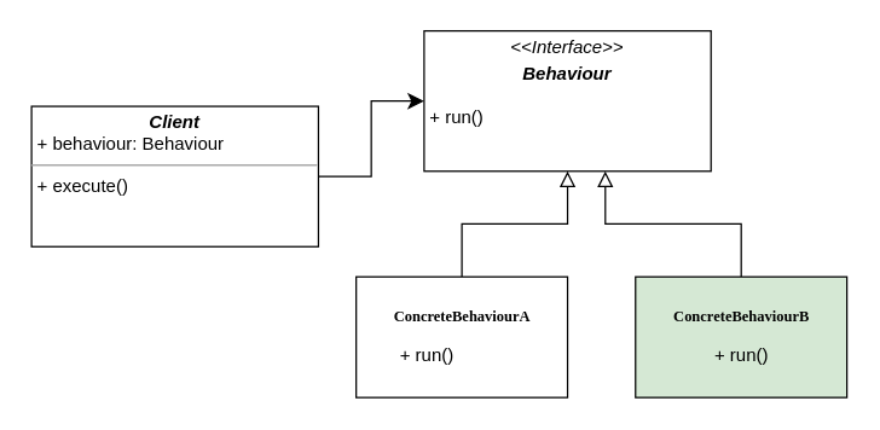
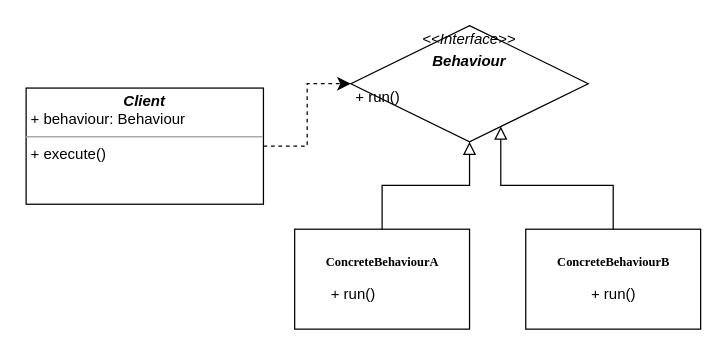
  <mxCell id="0" />
  <mxCell id="1" parent="0" />
- <mxCell id="2" value="&lt;p style=&quot;margin: 0px ; margin-top: 4px ; text-align: center&quot;&gt;&lt;i&gt;&amp;lt;&amp;lt;Interface&amp;gt;&amp;gt;&lt;/i&gt;&lt;/p&gt;&lt;p style=&quot;margin: 0px ; margin-top: 4px ; text-align: center&quot;&gt;&lt;i&gt;&lt;b&gt;Behaviour&lt;/b&gt;&lt;/i&gt;&lt;/p&gt;&lt;p style=&quot;margin: 0px 0px 0px 4px&quot;&gt;&lt;br&gt;&lt;/p&gt;&lt;p style=&quot;margin: 0px 0px 0px 4px&quot;&gt;+ run()&lt;/p&gt;" style="verticalAlign=top;align=left;overflow=fill;fontSize=12;fontFamily=Helvetica;html=1;rounded=0;shadow=0;comic=0;labelBackgroundColor=none;strokeWidth=1" parent="1" vertex="1"><mxGeometry x="280" y="20" width="190" height="93" as="geometry" /></mxCell>
+ <mxCell id="2" value="&lt;p style=&quot;margin: 0px ; margin-top: 4px ; text-align: center&quot;&gt;&lt;i&gt;&amp;lt;&amp;lt;Interface&amp;gt;&amp;gt;&lt;/i&gt;&lt;/p&gt;&lt;p style=&quot;margin: 0px ; margin-top: 4px ; text-align: center&quot;&gt;&lt;i&gt;&lt;b&gt;Behaviour&lt;/b&gt;&lt;/i&gt;&lt;/p&gt;&lt;p style=&quot;margin: 0px 0px 0px 4px&quot;&gt;&lt;br&gt;&lt;/p&gt;&lt;p style=&quot;margin: 0px 0px 0px 4px&quot;&gt;+ run()&lt;/p&gt;" style="rhombus;verticalAlign=top;align=left;overflow=fill;fontSize=12;fontFamily=Helvetica;html=1;shadow=0;comic=0;labelBackgroundColor=none;strokeWidth=1;" parent="1" vertex="1"><mxGeometry x="280" y="20" width="190" height="93" as="geometry" /></mxCell>
  <mxCell id="3" value="" style="edgeStyle=orthogonalEdgeStyle;rounded=0;orthogonalLoop=1;jettySize=auto;html=1;endArrow=block;endFill=0;endSize=8;" edge="1" parent="1" source="4" target="2"><mxGeometry relative="1" as="geometry" /></mxCell>
  <mxCell id="4" value="&lt;b&gt;ConcreteBehaviourA&lt;br&gt;&lt;br&gt;&lt;/b&gt;&lt;p style=&quot;font-family: &amp;#34;helvetica&amp;#34; ; font-size: 12px ; text-align: left ; margin: 0px 0px 0px 4px&quot;&gt;+ run()&lt;/p&gt;" style="html=1;rounded=0;shadow=0;comic=0;labelBackgroundColor=none;strokeWidth=1;fontFamily=Verdana;fontSize=10;align=center;" parent="1" vertex="1"><mxGeometry x="235" y="183" width="140" height="80" as="geometry" /></mxCell>
- <mxCell id="5" value="" style="edgeStyle=orthogonalEdgeStyle;rounded=0;orthogonalLoop=1;jettySize=auto;html=1;endSize=8;" edge="1" parent="1" source="6" target="2"><mxGeometry relative="1" as="geometry" /></mxCell>
+ <mxCell id="5" value="" style="edgeStyle=orthogonalEdgeStyle;rounded=0;orthogonalLoop=1;jettySize=auto;html=1;endSize=8;dashed=1;" edge="1" parent="1" source="6" target="2"><mxGeometry relative="1" as="geometry" /></mxCell>
  <mxCell id="6" value="&lt;p style=&quot;margin: 0px ; margin-top: 4px ; text-align: center&quot;&gt;&lt;i&gt;&lt;b&gt;Client&lt;/b&gt;&lt;/i&gt;&lt;br&gt;&lt;/p&gt;&lt;p style=&quot;margin: 0px ; margin-left: 4px&quot;&gt;+ behaviour: Behaviour&lt;/p&gt;&lt;hr size=&quot;1&quot;&gt;&lt;p style=&quot;margin: 0px 0px 0px 4px&quot;&gt;+ execute()&lt;br&gt;&lt;/p&gt;&lt;p style=&quot;margin: 0px ; margin-left: 4px&quot;&gt;&lt;br&gt;&lt;/p&gt;" style="verticalAlign=top;align=left;overflow=fill;fontSize=12;fontFamily=Helvetica;html=1;rounded=0;shadow=0;comic=0;labelBackgroundColor=none;strokeWidth=1" parent="1" vertex="1"><mxGeometry x="20" y="70" width="190" height="93" as="geometry" /></mxCell>
  <mxCell id="7" value="" style="edgeStyle=orthogonalEdgeStyle;rounded=0;orthogonalLoop=1;jettySize=auto;html=1;endArrow=block;endFill=0;endSize=8;exitX=0.5;exitY=0;exitDx=0;exitDy=0;" edge="1" parent="1" source="8" target="2"><mxGeometry relative="1" as="geometry"><Array as="points"><mxPoint x="490" y="148" /><mxPoint x="400" y="148" /></Array></mxGeometry></mxCell>
- <mxCell id="8" value="&lt;b&gt;ConcreteBehaviourB&lt;br&gt;&lt;br&gt;&lt;/b&gt;&lt;span style=&quot;font-family: &amp;#34;helvetica&amp;#34; ; font-size: 12px ; text-align: left&quot;&gt;+ run()&lt;/span&gt;&lt;b&gt;&lt;br&gt;&lt;/b&gt;" style="html=1;rounded=0;shadow=0;comic=0;labelBackgroundColor=none;strokeWidth=1;fontFamily=Verdana;fontSize=10;align=center;fillColor=#d5e8d4;" vertex="1" parent="1"><mxGeometry x="420" y="183" width="140" height="80" as="geometry" /></mxCell>
+ <mxCell id="8" value="&lt;b&gt;ConcreteBehaviourB&lt;br&gt;&lt;br&gt;&lt;/b&gt;&lt;span style=&quot;font-family: &amp;#34;helvetica&amp;#34; ; font-size: 12px ; text-align: left&quot;&gt;+ run()&lt;/span&gt;&lt;b&gt;&lt;br&gt;&lt;/b&gt;" style="html=1;rounded=0;shadow=0;comic=0;labelBackgroundColor=none;strokeWidth=1;fontFamily=Verdana;fontSize=10;align=center;" vertex="1" parent="1"><mxGeometry x="420" y="183" width="140" height="80" as="geometry" /></mxCell>
